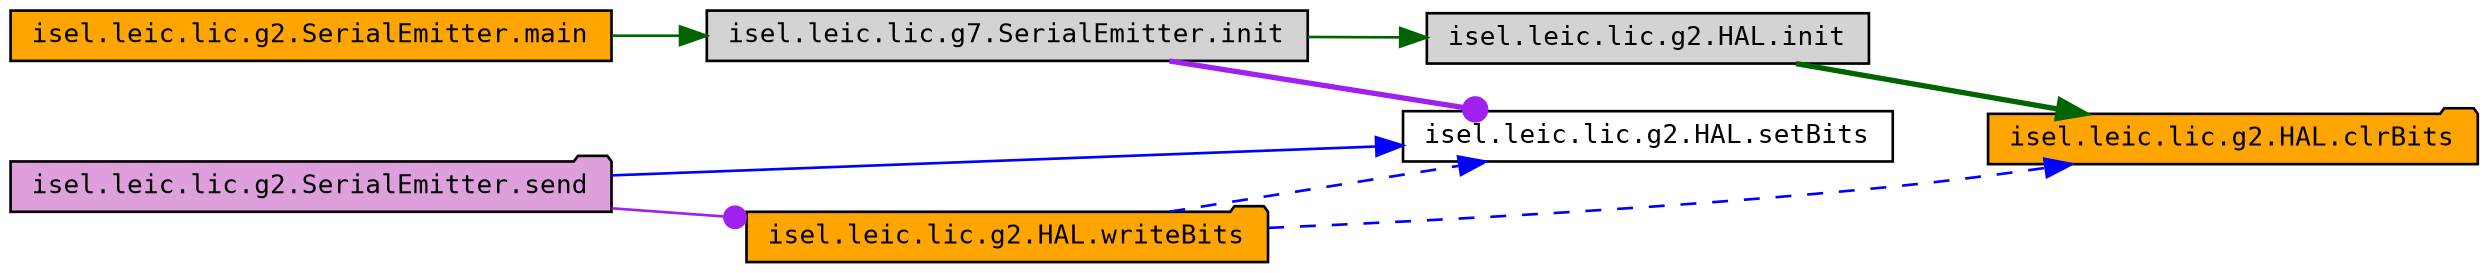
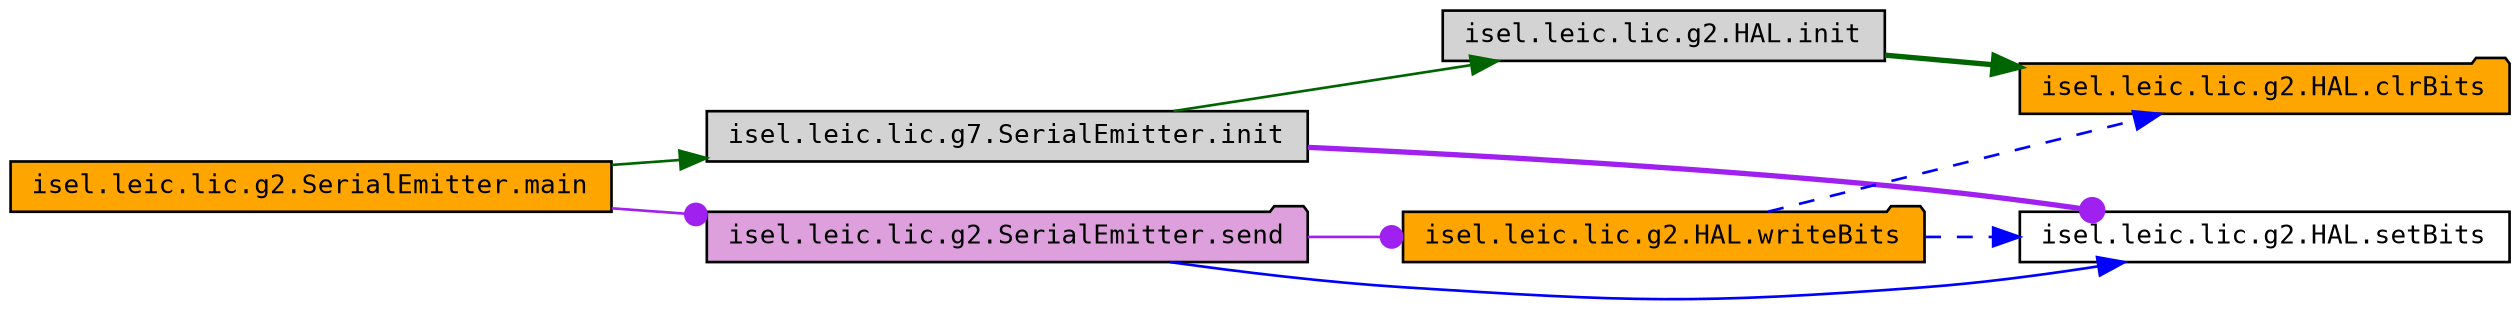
  digraph {
    fontname="DejaVu Sans Mono"
    rankdir=LR
    node [color=black fillcolor=orange fontname="DejaVu Sans Mono" fontsize=10 shape=box style=filled]
    edge [arrowhead=normal color=darkgreen fontname="DejaVu Sans Mono" fontsize=10 labelfontname=Helvetica labelfontsize=10 style=solid]
    n1 [fontcolor=black height=0.2 label="isel.leic.lic.g2.SerialEmitter.main" width=0.4]
    n2 [fillcolor=lightgrey height=0.2 label="isel.leic.lic.g7.SerialEmitter.init" width=0.4]
    n3 [fillcolor=plum height=0.2 label="isel.leic.lic.g2.SerialEmitter.send" shape=folder width=0.4]
    n4 [fillcolor=lightgrey height=0.2 label="isel.leic.lic.g2.HAL.init" width=0.4]
    n5 [fillcolor=white height=0.2 label="isel.leic.lic.g2.HAL.setBits" width=0.4]
    n6 [height=0.2 label="isel.leic.lic.g2.HAL.writeBits" shape=folder width=0.4]
    n7 [height=0.2 label="isel.leic.lic.g2.HAL.clrBits" shape=folder width=0.4]
    n1 -> n2
+   n1 -> n3 [arrowhead=dot color=purple]
    n2 -> n4
    n2 -> n5 [arrowhead=dot color=purple style=bold]
    n3 -> n5 [color=blue]
    n3 -> n6 [arrowhead=dot color=purple]
    n4 -> n7 [style=bold]
    n6 -> n5 [color=blue style=dashed]
    n6 -> n7 [color=blue style=dashed]
  }
